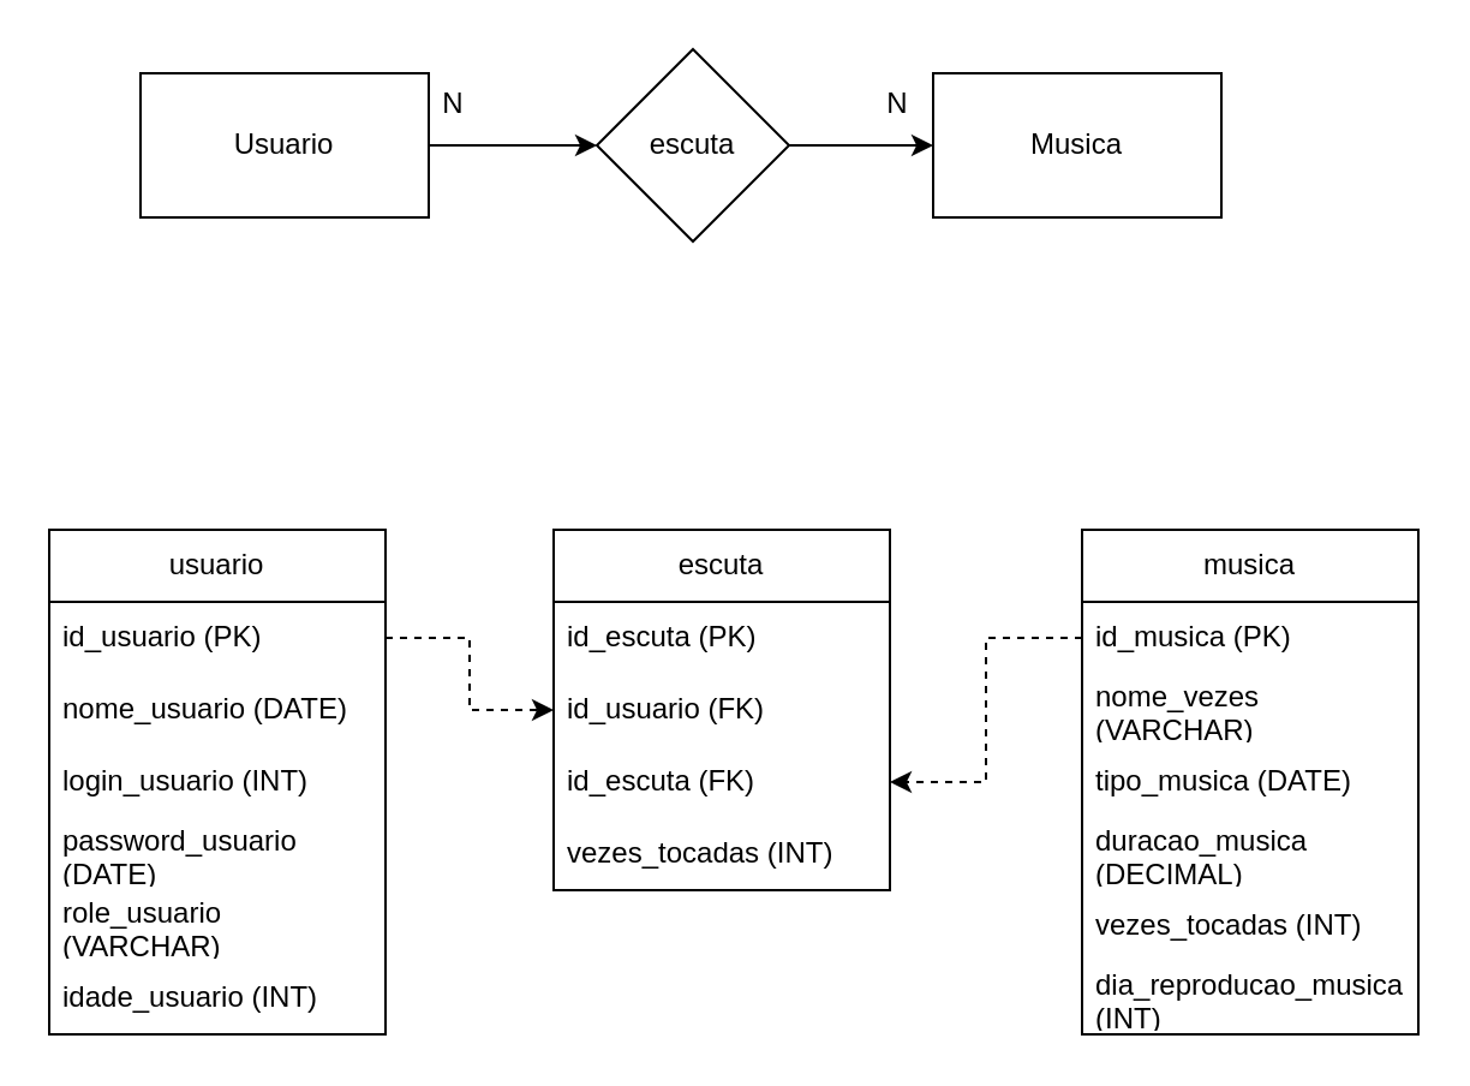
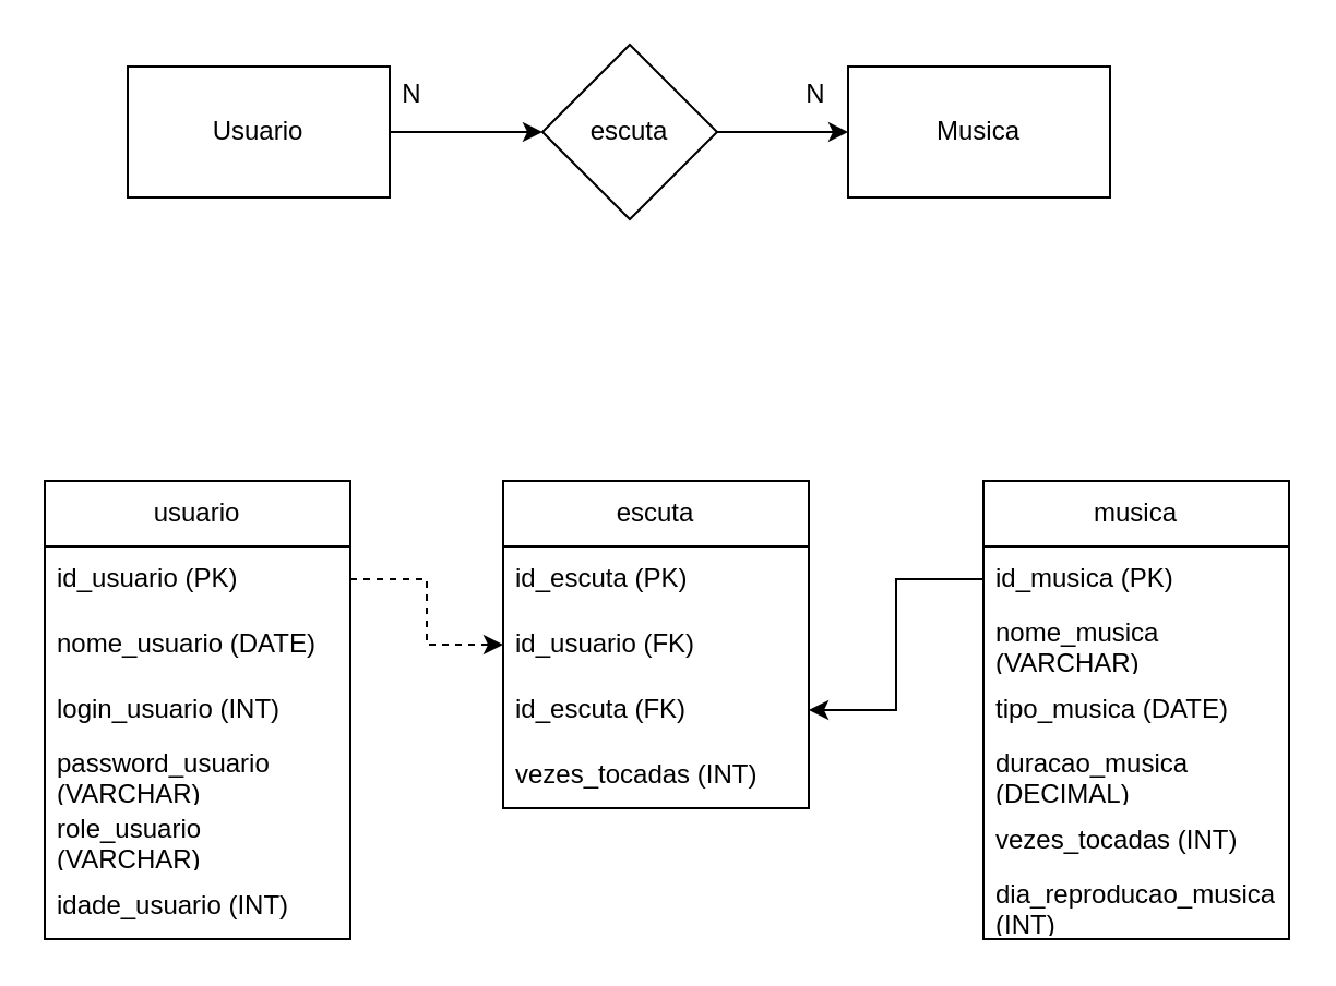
  <mxCell id="0" />
  <mxCell id="1" parent="0" />
  <mxCell id="2" style="edgeStyle=orthogonalEdgeStyle;rounded=0;orthogonalLoop=1;jettySize=auto;html=1;exitX=1;exitY=0.5;exitDx=0;exitDy=0;entryX=0;entryY=0.5;entryDx=0;entryDy=0;" parent="1" source="3" target="6" edge="1"><mxGeometry relative="1" as="geometry" /></mxCell>
  <mxCell id="3" value="Usuario" style="rounded=0;whiteSpace=wrap;html=1;" parent="1" vertex="1"><mxGeometry x="58" y="30" width="120" height="60" as="geometry" /></mxCell>
  <mxCell id="4" value="Musica" style="rounded=0;whiteSpace=wrap;html=1;" parent="1" vertex="1"><mxGeometry x="388" y="30" width="120" height="60" as="geometry" /></mxCell>
  <mxCell id="5" style="edgeStyle=orthogonalEdgeStyle;rounded=0;orthogonalLoop=1;jettySize=auto;html=1;exitX=1;exitY=0.5;exitDx=0;exitDy=0;entryX=0;entryY=0.5;entryDx=0;entryDy=0;" parent="1" source="6" target="4" edge="1"><mxGeometry relative="1" as="geometry" /></mxCell>
  <mxCell id="6" value="escuta" style="rhombus;whiteSpace=wrap;html=1;" parent="1" vertex="1"><mxGeometry x="248" y="20" width="80" height="80" as="geometry" /></mxCell>
  <mxCell id="7" value="N" style="text;html=1;align=center;verticalAlign=middle;resizable=0;points=[];autosize=1;strokeColor=none;fillColor=none;" parent="1" vertex="1"><mxGeometry x="173" y="28" width="30" height="30" as="geometry" /></mxCell>
  <mxCell id="8" value="N" style="text;html=1;align=center;verticalAlign=middle;resizable=0;points=[];autosize=1;strokeColor=none;fillColor=none;" parent="1" vertex="1"><mxGeometry x="358" y="28" width="30" height="30" as="geometry" /></mxCell>
  <mxCell id="9" value="usuario" style="swimlane;fontStyle=0;childLayout=stackLayout;horizontal=1;startSize=30;horizontalStack=0;resizeParent=1;resizeParentMax=0;resizeLast=0;collapsible=1;marginBottom=0;whiteSpace=wrap;html=1;" parent="1" vertex="1"><mxGeometry x="20" y="220" width="140" height="210" as="geometry" /></mxCell>
  <mxCell id="10" value="id_usuario (PK)" style="text;strokeColor=none;fillColor=none;align=left;verticalAlign=middle;spacingLeft=4;spacingRight=4;overflow=hidden;points=[[0,0.5],[1,0.5]];portConstraint=eastwest;rotatable=0;whiteSpace=wrap;html=1;" parent="9" vertex="1"><mxGeometry y="30" width="140" height="30" as="geometry" /></mxCell>
  <mxCell id="11" value="nome_usuario (DATE)" style="text;strokeColor=none;fillColor=none;align=left;verticalAlign=middle;spacingLeft=4;spacingRight=4;overflow=hidden;points=[[0,0.5],[1,0.5]];portConstraint=eastwest;rotatable=0;whiteSpace=wrap;html=1;" parent="9" vertex="1"><mxGeometry y="60" width="140" height="30" as="geometry" /></mxCell>
  <mxCell id="12" value="login_usuario (INT)" style="text;strokeColor=none;fillColor=none;align=left;verticalAlign=middle;spacingLeft=4;spacingRight=4;overflow=hidden;points=[[0,0.5],[1,0.5]];portConstraint=eastwest;rotatable=0;whiteSpace=wrap;html=1;" parent="9" vertex="1"><mxGeometry y="90" width="140" height="30" as="geometry" /></mxCell>
- <mxCell id="13" value="password_usuario (DATE)" style="text;strokeColor=none;fillColor=none;align=left;verticalAlign=middle;spacingLeft=4;spacingRight=4;overflow=hidden;points=[[0,0.5],[1,0.5]];portConstraint=eastwest;rotatable=0;whiteSpace=wrap;html=1;" parent="9" vertex="1"><mxGeometry y="120" width="140" height="30" as="geometry" /></mxCell>
+ <mxCell id="13" value="password_usuario (VARCHAR)" style="text;strokeColor=none;fillColor=none;align=left;verticalAlign=middle;spacingLeft=4;spacingRight=4;overflow=hidden;points=[[0,0.5],[1,0.5]];portConstraint=eastwest;rotatable=0;whiteSpace=wrap;html=1;" parent="9" vertex="1"><mxGeometry y="120" width="140" height="30" as="geometry" /></mxCell>
  <mxCell id="14" value="role_usuario (VARCHAR)" style="text;strokeColor=none;fillColor=none;align=left;verticalAlign=middle;spacingLeft=4;spacingRight=4;overflow=hidden;points=[[0,0.5],[1,0.5]];portConstraint=eastwest;rotatable=0;whiteSpace=wrap;html=1;" parent="9" vertex="1"><mxGeometry y="150" width="140" height="30" as="geometry" /></mxCell>
  <mxCell id="15" value="idade_usuario (INT)" style="text;strokeColor=none;fillColor=none;align=left;verticalAlign=middle;spacingLeft=4;spacingRight=4;overflow=hidden;points=[[0,0.5],[1,0.5]];portConstraint=eastwest;rotatable=0;whiteSpace=wrap;html=1;" parent="9" vertex="1"><mxGeometry y="180" width="140" height="30" as="geometry" /></mxCell>
  <mxCell id="16" value="musica" style="swimlane;fontStyle=0;childLayout=stackLayout;horizontal=1;startSize=30;horizontalStack=0;resizeParent=1;resizeParentMax=0;resizeLast=0;collapsible=1;marginBottom=0;whiteSpace=wrap;html=1;" parent="1" vertex="1"><mxGeometry x="450" y="220" width="140" height="210" as="geometry" /></mxCell>
  <mxCell id="17" value="id_musica (PK)" style="text;strokeColor=none;fillColor=none;align=left;verticalAlign=middle;spacingLeft=4;spacingRight=4;overflow=hidden;points=[[0,0.5],[1,0.5]];portConstraint=eastwest;rotatable=0;whiteSpace=wrap;html=1;" parent="16" vertex="1"><mxGeometry y="30" width="140" height="30" as="geometry" /></mxCell>
- <mxCell id="18" value="nome_vezes (VARCHAR)" style="text;strokeColor=none;fillColor=none;align=left;verticalAlign=middle;spacingLeft=4;spacingRight=4;overflow=hidden;points=[[0,0.5],[1,0.5]];portConstraint=eastwest;rotatable=0;whiteSpace=wrap;html=1;" parent="16" vertex="1"><mxGeometry y="60" width="140" height="30" as="geometry" /></mxCell>
+ <mxCell id="18" value="nome_musica (VARCHAR)" style="text;strokeColor=none;fillColor=none;align=left;verticalAlign=middle;spacingLeft=4;spacingRight=4;overflow=hidden;points=[[0,0.5],[1,0.5]];portConstraint=eastwest;rotatable=0;whiteSpace=wrap;html=1;" parent="16" vertex="1"><mxGeometry y="60" width="140" height="30" as="geometry" /></mxCell>
  <mxCell id="19" value="tipo_musica (DATE)" style="text;strokeColor=none;fillColor=none;align=left;verticalAlign=middle;spacingLeft=4;spacingRight=4;overflow=hidden;points=[[0,0.5],[1,0.5]];portConstraint=eastwest;rotatable=0;whiteSpace=wrap;html=1;" parent="16" vertex="1"><mxGeometry y="90" width="140" height="30" as="geometry" /></mxCell>
  <mxCell id="20" value="duracao_musica (DECIMAL)" style="text;strokeColor=none;fillColor=none;align=left;verticalAlign=middle;spacingLeft=4;spacingRight=4;overflow=hidden;points=[[0,0.5],[1,0.5]];portConstraint=eastwest;rotatable=0;whiteSpace=wrap;html=1;" parent="16" vertex="1"><mxGeometry y="120" width="140" height="30" as="geometry" /></mxCell>
  <mxCell id="21" value="vezes_tocadas (INT)" style="text;strokeColor=none;fillColor=none;align=left;verticalAlign=middle;spacingLeft=4;spacingRight=4;overflow=hidden;points=[[0,0.5],[1,0.5]];portConstraint=eastwest;rotatable=0;whiteSpace=wrap;html=1;" vertex="1" parent="16"><mxGeometry y="150" width="140" height="30" as="geometry" /></mxCell>
  <mxCell id="22" value="dia_reproducao_musica&lt;div&gt;(INT)&lt;/div&gt;" style="text;strokeColor=none;fillColor=none;align=left;verticalAlign=middle;spacingLeft=4;spacingRight=4;overflow=hidden;points=[[0,0.5],[1,0.5]];portConstraint=eastwest;rotatable=0;whiteSpace=wrap;html=1;" vertex="1" parent="16"><mxGeometry y="180" width="140" height="30" as="geometry" /></mxCell>
  <mxCell id="23" value="escuta" style="swimlane;fontStyle=0;childLayout=stackLayout;horizontal=1;startSize=30;horizontalStack=0;resizeParent=1;resizeParentMax=0;resizeLast=0;collapsible=1;marginBottom=0;whiteSpace=wrap;html=1;" parent="1" vertex="1"><mxGeometry x="230" y="220" width="140" height="150" as="geometry" /></mxCell>
  <mxCell id="24" value="id_escuta (PK)" style="text;strokeColor=none;fillColor=none;align=left;verticalAlign=middle;spacingLeft=4;spacingRight=4;overflow=hidden;points=[[0,0.5],[1,0.5]];portConstraint=eastwest;rotatable=0;whiteSpace=wrap;html=1;" parent="23" vertex="1"><mxGeometry y="30" width="140" height="30" as="geometry" /></mxCell>
  <mxCell id="25" value="id_usuario (FK)" style="text;strokeColor=none;fillColor=none;align=left;verticalAlign=middle;spacingLeft=4;spacingRight=4;overflow=hidden;points=[[0,0.5],[1,0.5]];portConstraint=eastwest;rotatable=0;whiteSpace=wrap;html=1;" parent="23" vertex="1"><mxGeometry y="60" width="140" height="30" as="geometry" /></mxCell>
  <mxCell id="26" value="id_escuta (FK)" style="text;strokeColor=none;fillColor=none;align=left;verticalAlign=middle;spacingLeft=4;spacingRight=4;overflow=hidden;points=[[0,0.5],[1,0.5]];portConstraint=eastwest;rotatable=0;whiteSpace=wrap;html=1;" parent="23" vertex="1"><mxGeometry y="90" width="140" height="30" as="geometry" /></mxCell>
  <mxCell id="27" value="vezes_tocadas (INT)" style="text;strokeColor=none;fillColor=none;align=left;verticalAlign=middle;spacingLeft=4;spacingRight=4;overflow=hidden;points=[[0,0.5],[1,0.5]];portConstraint=eastwest;rotatable=0;whiteSpace=wrap;html=1;" parent="23" vertex="1"><mxGeometry y="120" width="140" height="30" as="geometry" /></mxCell>
  <mxCell id="28" style="edgeStyle=orthogonalEdgeStyle;rounded=0;orthogonalLoop=1;jettySize=auto;html=1;exitX=1;exitY=0.5;exitDx=0;exitDy=0;entryX=0;entryY=0.5;entryDx=0;entryDy=0;dashed=1;" parent="1" source="10" target="25" edge="1"><mxGeometry relative="1" as="geometry" /></mxCell>
- <mxCell id="29" style="edgeStyle=orthogonalEdgeStyle;rounded=0;orthogonalLoop=1;jettySize=auto;html=1;exitX=0;exitY=0.5;exitDx=0;exitDy=0;entryX=1;entryY=0.5;entryDx=0;entryDy=0;dashed=1;" parent="1" source="17" target="26" edge="1"><mxGeometry relative="1" as="geometry" /></mxCell>
+ <mxCell id="29" style="edgeStyle=orthogonalEdgeStyle;rounded=0;orthogonalLoop=1;jettySize=auto;html=1;exitX=0;exitY=0.5;exitDx=0;exitDy=0;entryX=1;entryY=0.5;entryDx=0;entryDy=0;" parent="1" source="17" target="26" edge="1"><mxGeometry relative="1" as="geometry" /></mxCell>
